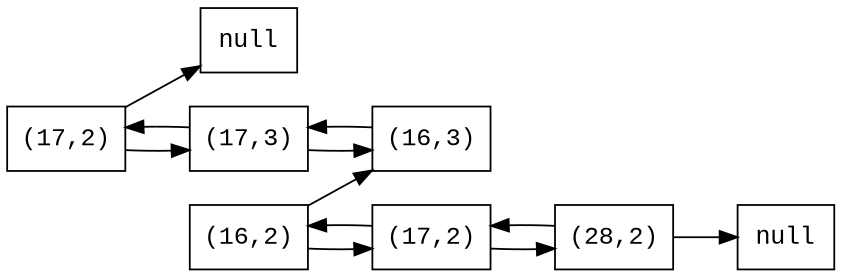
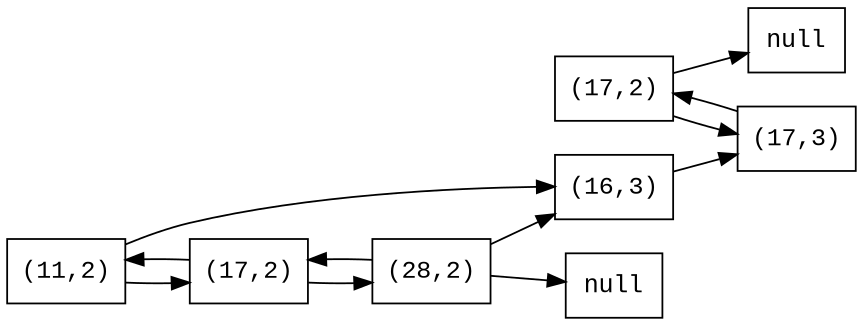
  digraph {
    fontname="Liberation Mono"
    rankdir=LR
    node [fontname="Liberation Mono" shape=record]
    edge [fontname="Liberation Mono"]
    n1 [label="(17,2)"]
    n2 [label=null]
    n3 [label="(17,3)"]
    n4 [label="(16,3)"]
-   n5 [label="(16,2)"]
+   n5 [label="(11,2)"]
    n6 [label="(17,2)"]
    n7 [label="(28,2)"]
    n8 [label=null]
    n1 -> n2
    n1 -> n3
    n3 -> n1
-   n3 -> n4
+   n7 -> n4
    n4 -> n3
    n5 -> n4
    n5 -> n6
    n6 -> n5
    n6 -> n7
    n7 -> n6
    n7 -> n8
  }
